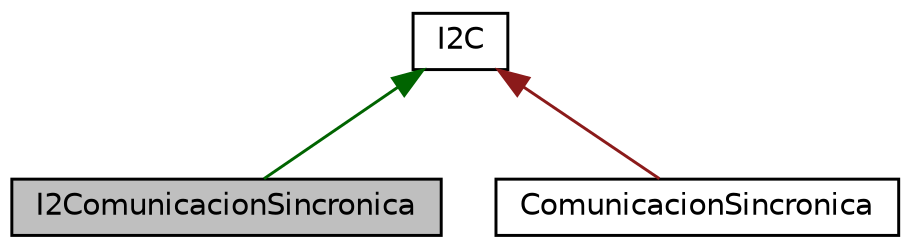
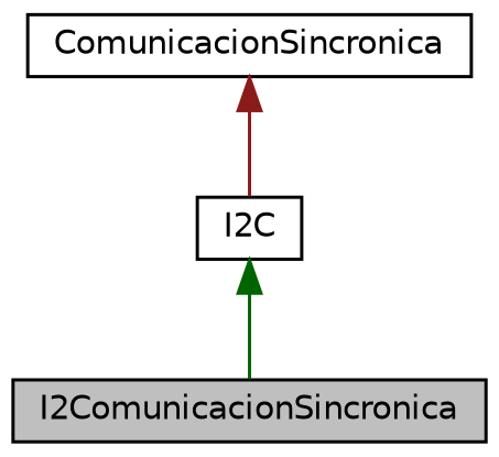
  digraph {
    node [color=black fillcolor=white fontname=Helvetica fontsize=10 shape=record style=filled]
    edge [dir=back fontname=Helvetica fontsize=10 labelfontname=Helvetica labelfontsize=10 style=solid]
    n1 [fillcolor=grey75 fontcolor=black height=0.2 label=I2ComunicacionSincronica width=0.4]
    n2 [height=0.2 label=I2C width=0.4]
    n3 [height=0.2 label=ComunicacionSincronica width=0.4]
    n2 -> n1 [color=darkgreen]
-   n2 -> n3 [color=firebrick4]
+   n3 -> n2 [color=firebrick4]
  }
